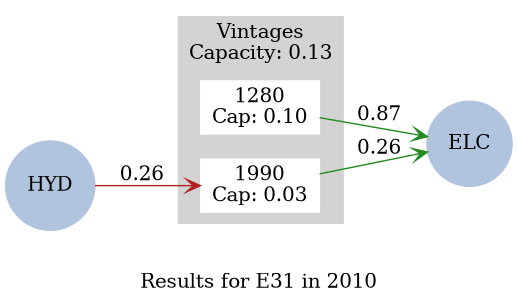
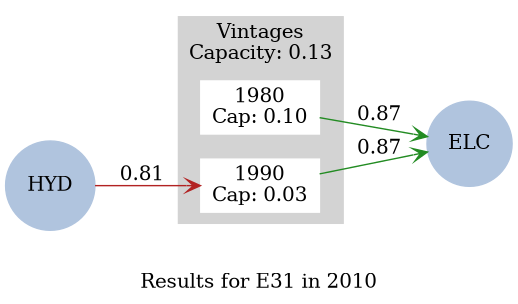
  strict digraph {
    compound=True
    concentrate=True
    label="Results for E31 in 2010"
    rankdir=LR
    splines=False
    node [color=white shape=box style=filled]
    edge [arrowhead=vee color=forestgreen]
-   n1 [label="1280\nCap: 0.10"]
+   n1 [label="1980\nCap: 0.10"]
    n2 [label="1990\nCap: 0.03"]
    ELC [color=lightsteelblue fontcolor=black shape=circle]
    HYD [color=lightsteelblue fontcolor=black shape=circle]
    subgraph cluster_1 {
      color=lightgrey
      label="Vintages\nCapacity: 0.13"
      style=filled
      n1
      n2
    }
    subgraph sub_2 {
      ELC
      HYD
    }
    subgraph sub_3 {
      n1
      n2
      HYD
    }
    subgraph sub_4 {
      n1
      n2
      ELC
    }
    n1 -> ELC [label=0.87]
-   n2 -> ELC [label=0.26]
-   HYD -> n2 [color=firebrick label=0.26]
+   n2 -> ELC [label=0.87]
+   HYD -> n2 [color=firebrick label=0.81]
  }
